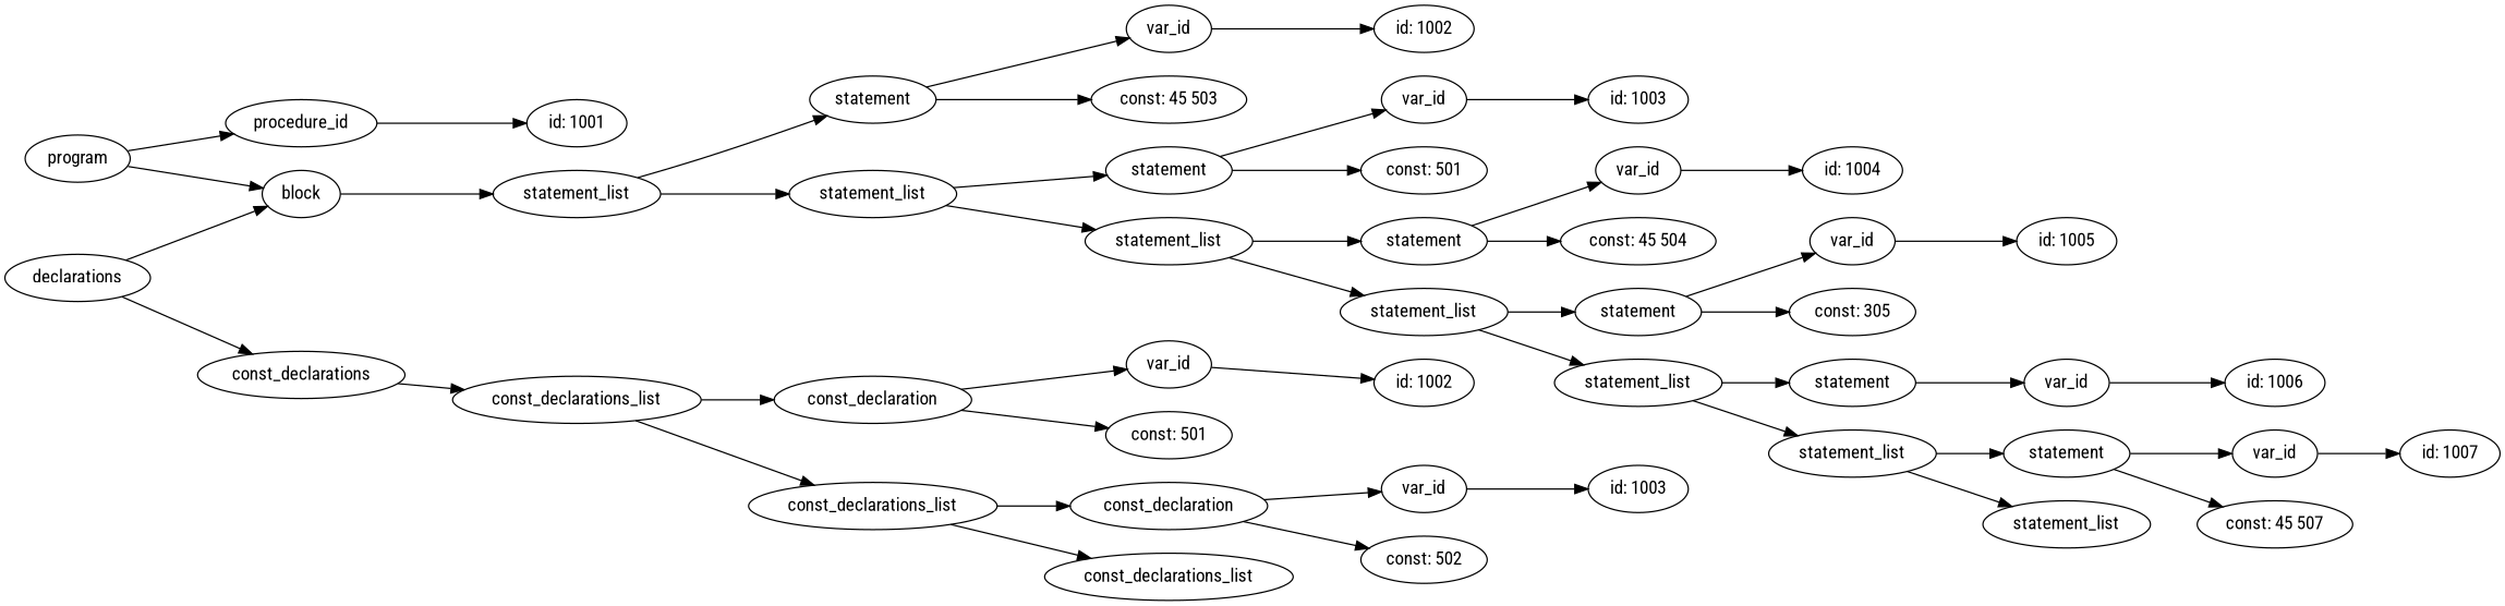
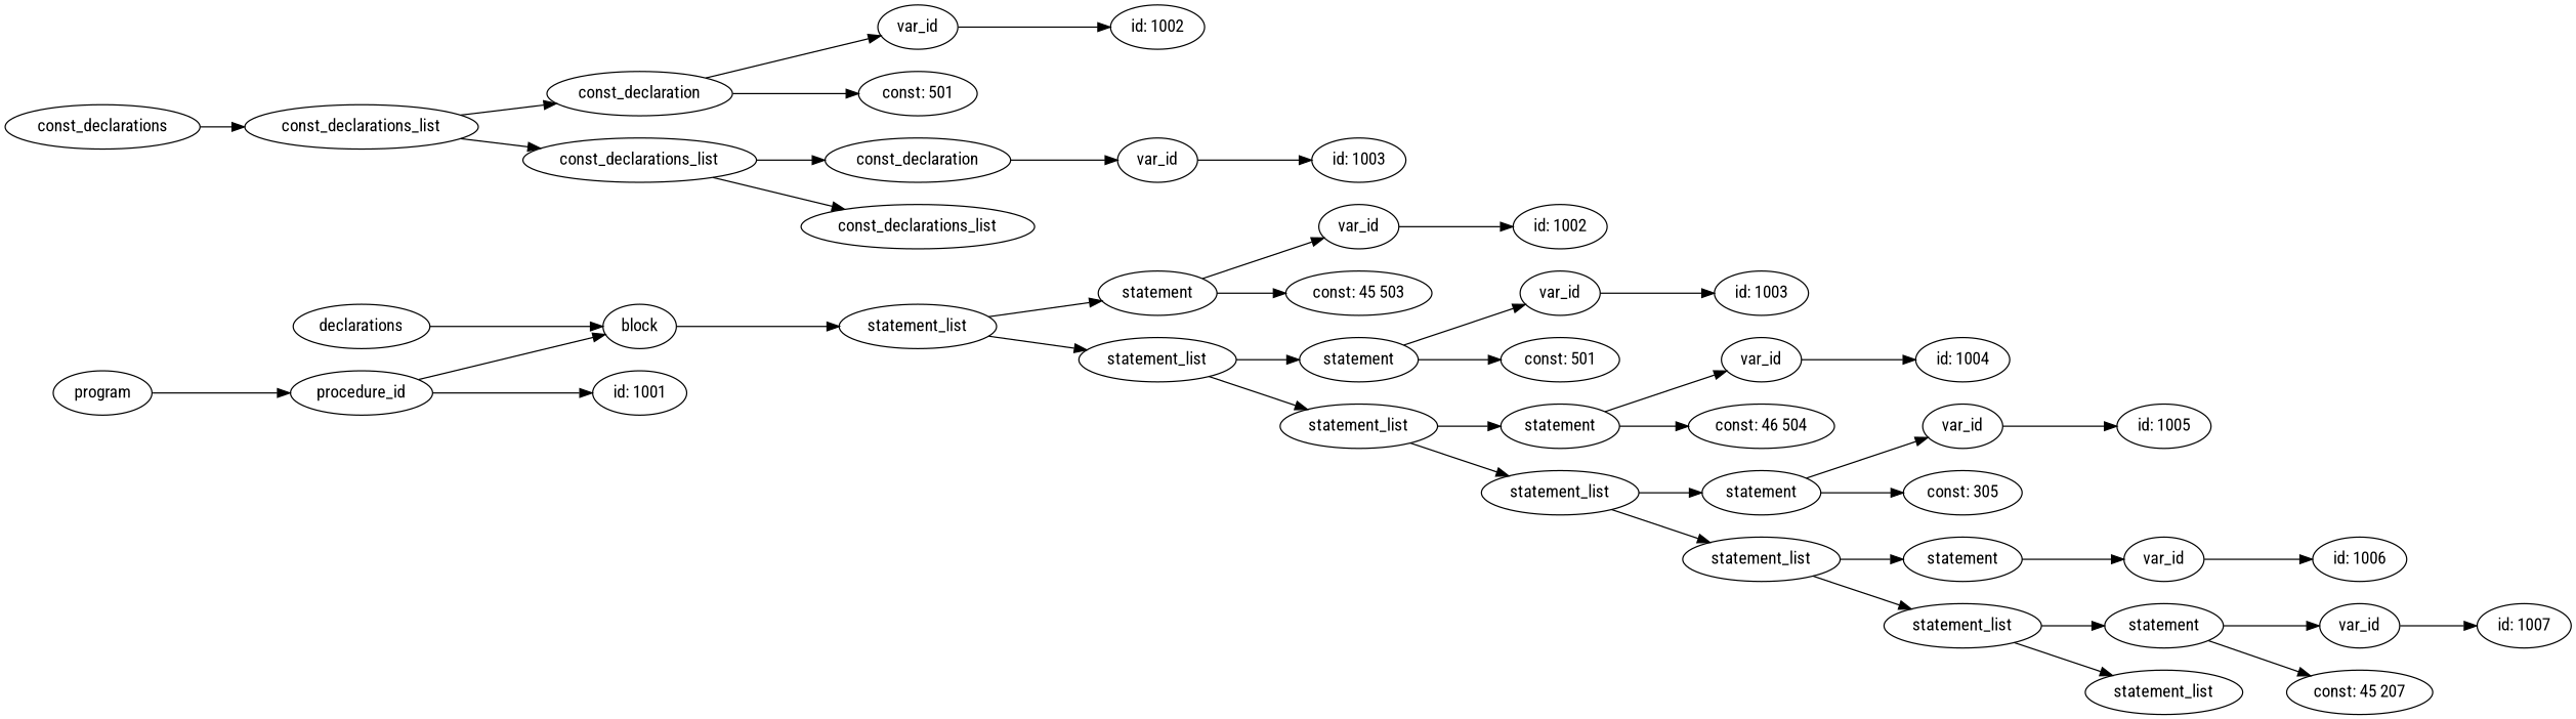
  digraph {
    fontname="Roboto Condensed"
    rankdir=LR
    node [fontname="Roboto Condensed"]
    edge [fontname="Roboto Condensed"]
    n1 [label=program]
    n2 [label=procedure_id]
    n3 [label=block]
    n4 [label="id: 1001"]
    n5 [label=statement_list]
    n6 [label=declarations]
    n7 [label=const_declarations]
    n8 [label=statement]
    n9 [label=statement_list]
    n10 [label=const_declarations_list]
    n11 [label=const_declaration]
    n12 [label=const_declarations_list]
    n13 [label=var_id]
    n14 [label="const: 501"]
    n15 [label=const_declaration]
    n16 [label=const_declarations_list]
    n17 [label="id: 1002"]
    n18 [label=var_id]
-   n19 [label="const: 502"]
    n20 [label="id: 1003"]
    n21 [label=var_id]
    n22 [label="const: 45 503"]
    n23 [label=statement]
    n24 [label=statement_list]
    n25 [label="id: 1002"]
    n26 [label=var_id]
    n27 [label="const: 501"]
    n28 [label=statement]
    n29 [label=statement_list]
    n30 [label="id: 1003"]
    n31 [label=var_id]
-   n32 [label="const: 45 504"]
+   n32 [label="const: 46 504"]
    n33 [label=statement]
    n34 [label=statement_list]
    n35 [label="id: 1004"]
    n36 [label=var_id]
    n37 [label="const: 305"]
    n38 [label=statement]
    n39 [label=statement_list]
    n40 [label="id: 1005"]
    n41 [label=var_id]
    n42 [label=statement]
    n43 [label=statement_list]
    n44 [label="id: 1006"]
    n45 [label=var_id]
-   n46 [label="const: 45 507"]
+   n46 [label="const: 45 207"]
    n47 [label="id: 1007"]
    n1 -> n2
-   n1 -> n3
+   n2 -> n3
    n2 -> n4
    n3 -> n5
    n5 -> n8
    n5 -> n9
    n6 -> n3
-   n6 -> n7
    n7 -> n10
    n8 -> n21
    n8 -> n22
    n9 -> n23
    n9 -> n24
    n10 -> n11
    n10 -> n12
    n11 -> n13
    n11 -> n14
    n12 -> n15
    n12 -> n16
    n13 -> n17
    n15 -> n18
-   n15 -> n19
    n18 -> n20
    n21 -> n25
    n23 -> n26
    n23 -> n27
    n24 -> n28
    n24 -> n29
    n26 -> n30
    n28 -> n31
    n28 -> n32
    n29 -> n33
    n29 -> n34
    n31 -> n35
    n33 -> n36
    n33 -> n37
    n34 -> n38
    n34 -> n39
    n36 -> n40
    n38 -> n41
    n39 -> n42
    n39 -> n43
    n41 -> n44
    n42 -> n45
    n42 -> n46
    n45 -> n47
  }
